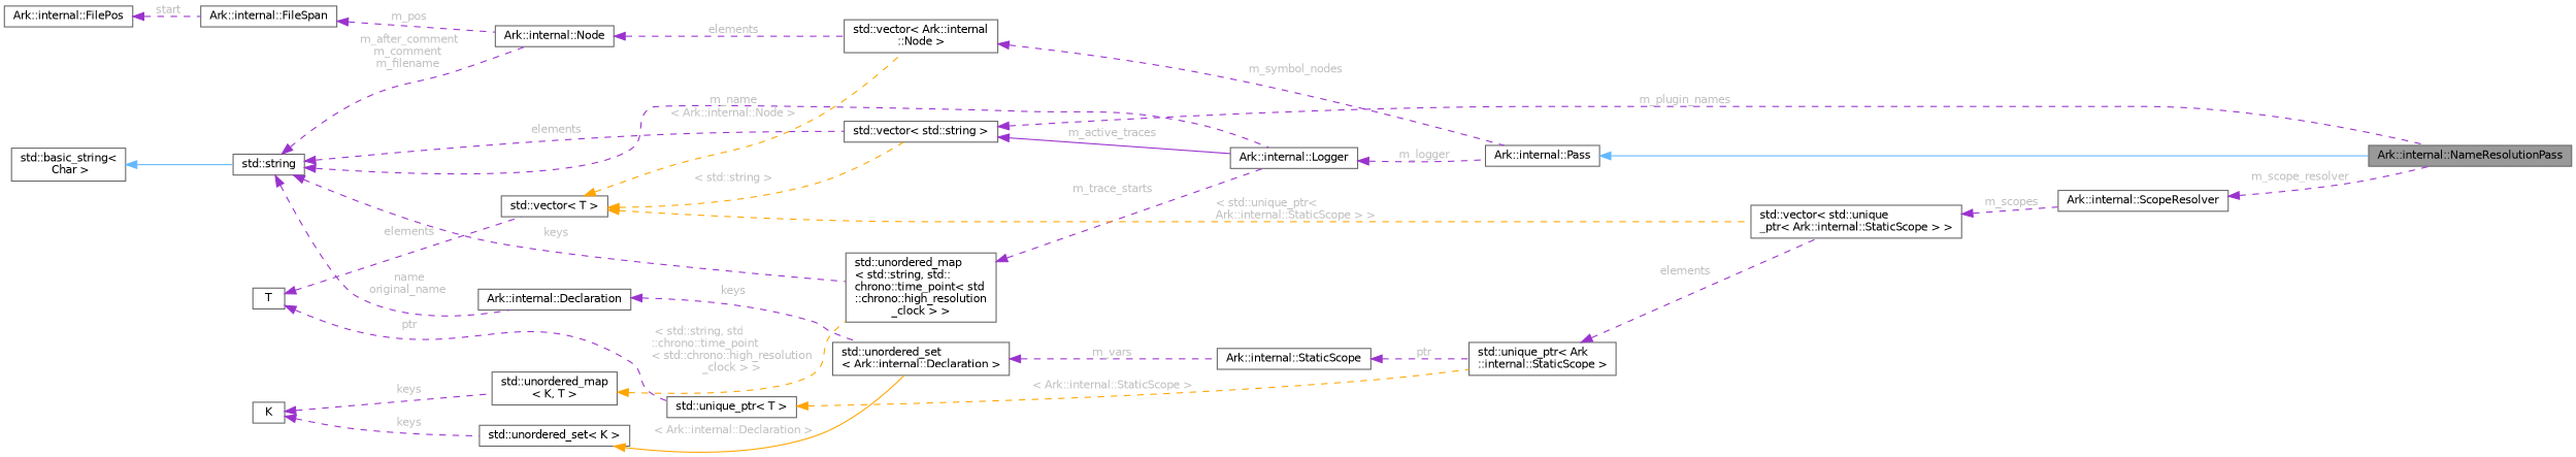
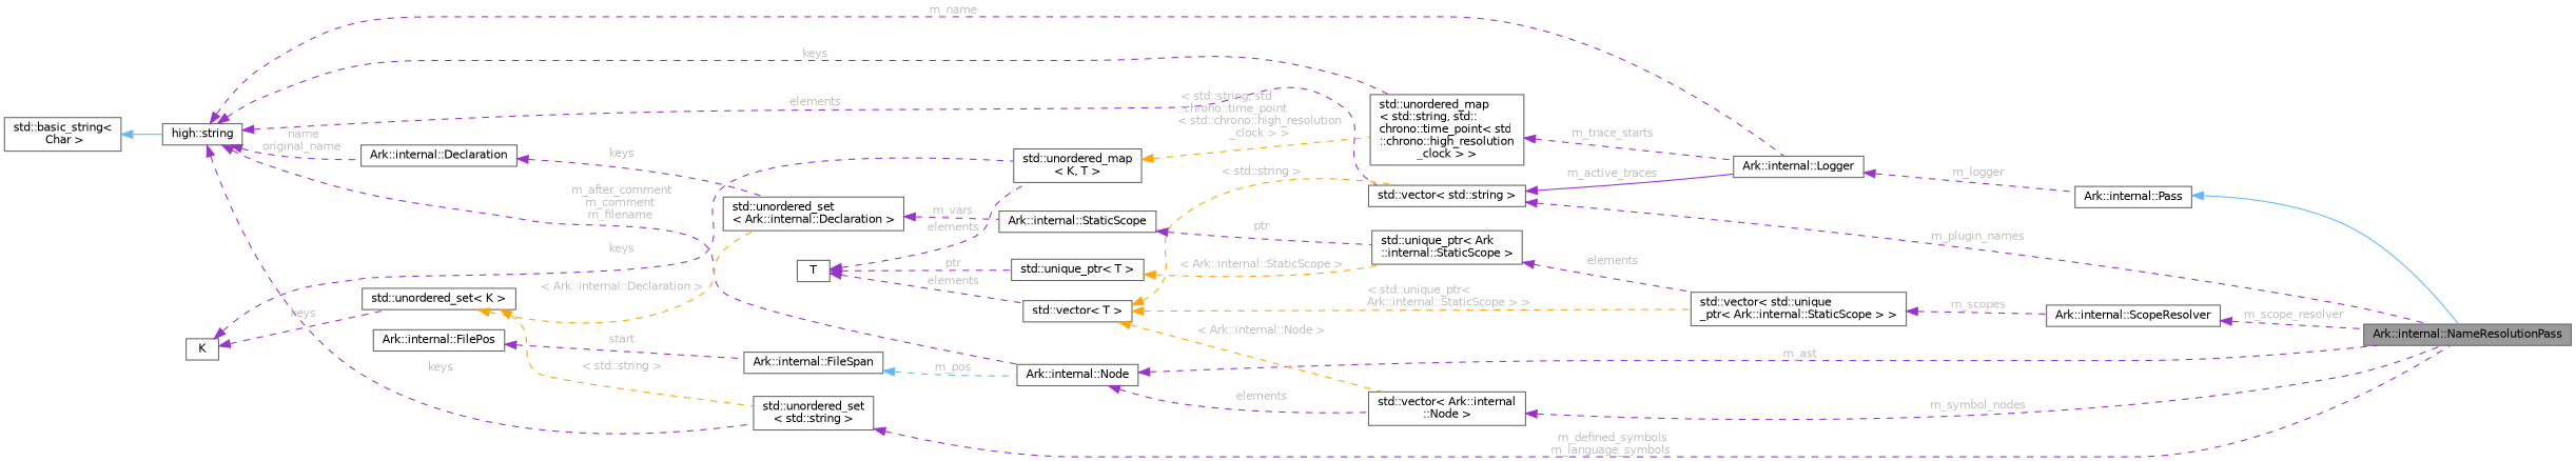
  digraph {
    rankdir=LR
    node [color=gray40 fillcolor=white fontname=Helvetica fontsize=10 shape=box style=filled]
    edge [color=darkorchid3 dir=back fontname=Helvetica fontsize=10 labelfontname=Helvetica labelfontsize=10 style=dashed fontcolor=grey]
    n1 [fillcolor=grey60 fontcolor=black height=0.2 label="Ark::internal::NameResolutionPass" width=0.4]
    n2 [height=0.2 label="Ark::internal::Pass" width=0.4]
    n3 [height=0.2 label="Ark::internal::Logger" width=0.4]
-   n4 [height=0.2 label="std::string" width=0.4]
+   n4 [height=0.2 label="high::string" width=0.4]
    n5 [height=0.2 label="std::unordered_map\l\< std::string, std::\lchrono::time_point\< std\l::chrono::high_resolution\l_clock \> \>" width=0.4]
    n6 [height=0.2 label="std::vector\< std::string \>" width=0.4]
    n7 [height=0.2 label="Ark::internal::Node" width=0.4]
+   n8 [height=0.2 label="std::unordered_set\l\< std::string \>" width=0.4]
    n9 [height=0.2 label="Ark::internal::Declaration" width=0.4]
    n10 [height=0.2 label="std::vector\< Ark::internal\l::Node \>" width=0.4]
    n11 [height=0.2 label="std::unordered_set\l\< Ark::internal::Declaration \>" width=0.4]
    n12 [height=0.2 label="std::basic_string\<\l Char \>" width=0.4]
    n13 [height=0.2 label="std::unordered_map\l\< K, T \>" width=0.4]
    n14 [height=0.2 label=K width=0.4]
    n15 [height=0.2 label="std::unordered_set\< K \>" width=0.4]
    n16 [height=0.2 label=T width=0.4]
    n17 [height=0.2 label="std::vector\< T \>" width=0.4]
    n18 [height=0.2 label="std::unique_ptr\< T \>" width=0.4]
    n19 [height=0.2 label="std::vector\< std::unique\l_ptr\< Ark::internal::StaticScope \> \>" width=0.4]
    n20 [height=0.2 label="std::unique_ptr\< Ark\l::internal::StaticScope \>" width=0.4]
    n21 [height=0.2 label="Ark::internal::ScopeResolver" width=0.4]
    n22 [height=0.2 label="Ark::internal::FileSpan" width=0.4]
    n23 [height=0.2 label="Ark::internal::FilePos" width=0.4]
    n24 [height=0.2 label="Ark::internal::StaticScope" width=0.4]
    n2 -> n1 [color=steelblue1 style=solid fontcolor=""]
    n3 -> n2 [label=" m_logger"]
    n4 -> n3 [label=" m_name"]
    n4 -> n5 [label=" keys"]
    n4 -> n6 [label=" elements"]
    n4 -> n7 [label=" m_after_comment\nm_comment\nm_filename"]
+   n4 -> n8 [label=" keys"]
    n4 -> n9 [label=" name\noriginal_name"]
    n5 -> n3 [label=" m_trace_starts"]
    n6 -> n1 [label=" m_plugin_names"]
    n6 -> n3 [label=" m_active_traces" style=solid]
+   n7 -> n1 [label=" m_ast"]
    n7 -> n10 [label=" elements"]
+   n8 -> n1 [label=" m_defined_symbols\nm_language_symbols"]
    n9 -> n11 [label=" keys"]
-   n10 -> n2 [label=" m_symbol_nodes"]
+   n10 -> n1 [label=" m_symbol_nodes"]
    n11 -> n24 [label=" m_vars"]
    n12 -> n4 [color=steelblue1 style=solid fontcolor=""]
    n13 -> n5 [color=orange label=" \< std::string, std\l::chrono::time_point\l\< std::chrono::high_resolution\l_clock \> \>"]
    n14 -> n13 [label=" keys"]
    n14 -> n15 [label=" keys"]
-   n15 -> n11 [color=orange label=" \< Ark::internal::Declaration \>" style=solid]
+   n15 -> n8 [color=orange label=" \< std::string \>"]
+   n15 -> n11 [color=orange label=" \< Ark::internal::Declaration \>"]
+   n16 -> n13 [label=" elements"]
    n16 -> n17 [label=" elements"]
    n16 -> n18 [label=" ptr"]
    n17 -> n6 [color=orange label=" \< std::string \>"]
    n17 -> n10 [color=orange label=" \< Ark::internal::Node \>"]
    n17 -> n19 [color=orange label=" \< std::unique_ptr\<\l Ark::internal::StaticScope \> \>"]
    n18 -> n20 [color=orange label=" \< Ark::internal::StaticScope \>"]
    n19 -> n21 [label=" m_scopes"]
    n20 -> n19 [label=" elements"]
    n21 -> n1 [label=" m_scope_resolver"]
-   n22 -> n7 [label=" m_pos"]
+   n22 -> n7 [color=steelblue1 label=" m_pos"]
    n23 -> n22 [label=" start"]
    n24 -> n20 [label=" ptr"]
  }
